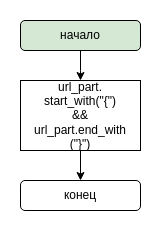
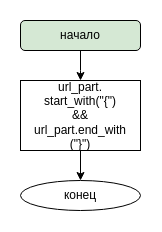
  <mxCell id="0" />
  <mxCell id="1" parent="0" />
  <mxCell id="2" value="" style="edgeStyle=orthogonalEdgeStyle;rounded=0;orthogonalLoop=1;jettySize=auto;html=1;" edge="1" parent="1" source="3"><mxGeometry relative="1" as="geometry"><mxPoint x="80" y="80" as="targetPoint" /></mxGeometry></mxCell>
  <mxCell id="3" value="начало" style="rounded=1;whiteSpace=wrap;html=1;fillColor=#d5e8d4;" vertex="1" parent="1"><mxGeometry x="20" y="20" width="120" height="30" as="geometry" /></mxCell>
- <mxCell id="4" value="конец" style="rounded=1;whiteSpace=wrap;html=1;" vertex="1" parent="1"><mxGeometry x="20" y="180" width="120" height="30" as="geometry" /></mxCell>
+ <mxCell id="4" value="конец" style="ellipse;whiteSpace=wrap;html=1;" vertex="1" parent="1"><mxGeometry x="20" y="180" width="120" height="30" as="geometry" /></mxCell>
  <mxCell id="5" value="" style="edgeStyle=orthogonalEdgeStyle;rounded=0;orthogonalLoop=1;jettySize=auto;html=1;" edge="1" parent="1" source="6" target="4"><mxGeometry relative="1" as="geometry" /></mxCell>
  <mxCell id="6" value="&lt;div&gt;url_part.&lt;/div&gt;&lt;div&gt;start_with(&quot;{&quot;)&lt;/div&gt;&lt;div&gt;&amp;amp;&amp;amp;&lt;/div&gt;&lt;div&gt;url_part.end_with&lt;/div&gt;&lt;div&gt;(&quot;}&quot;)&lt;br&gt;&lt;/div&gt;" style="rounded=0;whiteSpace=wrap;html=1;" vertex="1" parent="1"><mxGeometry x="20" y="80" width="120" height="70" as="geometry" /></mxCell>
